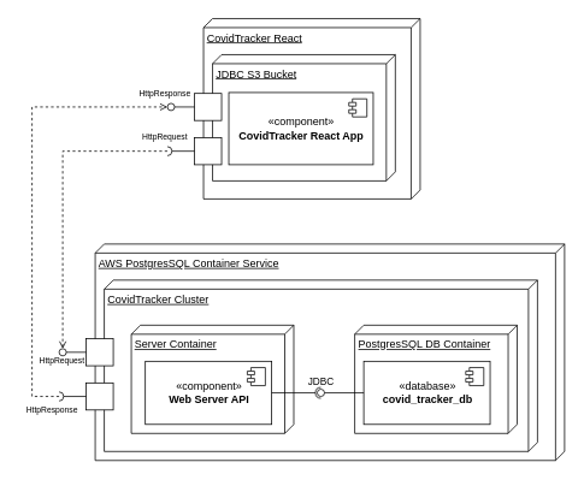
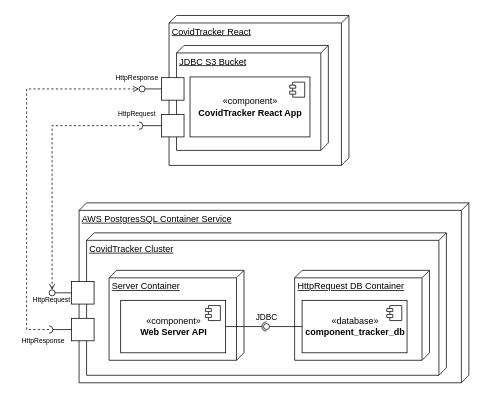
  <mxCell id="0" />
  <mxCell id="1" parent="0" />
  <mxCell id="2" value="CovidTracker React" style="verticalAlign=top;align=left;spacingTop=8;spacingLeft=2;spacingRight=12;shape=cube;size=10;direction=south;fontStyle=4;html=1;" vertex="1" parent="1"><mxGeometry x="225" y="20" width="240" height="200" as="geometry" /></mxCell>
  <mxCell id="3" value="JDBC S3 Bucket" style="verticalAlign=top;align=left;spacingTop=8;spacingLeft=2;spacingRight=12;shape=cube;size=10;direction=south;fontStyle=4;html=1;" vertex="1" parent="1"><mxGeometry x="235" y="60" width="202.5" height="140" as="geometry" /></mxCell>
  <mxCell id="4" value="«component»&lt;br&gt;&lt;b&gt;CovidTracker React App&lt;/b&gt;" style="html=1;dropTarget=0;" vertex="1" parent="1"><mxGeometry x="253" y="102" width="160" height="80" as="geometry" /></mxCell>
  <mxCell id="5" value="" style="shape=module;jettyWidth=8;jettyHeight=4;" vertex="1" parent="4"><mxGeometry x="1" width="20" height="20" relative="1" as="geometry"><mxPoint x="-27" y="7" as="offset" /></mxGeometry></mxCell>
  <mxCell id="6" value="AWS PostgresSQL Container Service" style="verticalAlign=top;align=left;spacingTop=8;spacingLeft=2;spacingRight=12;shape=cube;size=10;direction=south;fontStyle=4;html=1;" vertex="1" parent="1"><mxGeometry x="105" y="270" width="520" height="240" as="geometry" /></mxCell>
  <mxCell id="7" value="CovidTracker Cluster" style="verticalAlign=top;align=left;spacingTop=8;spacingLeft=2;spacingRight=12;shape=cube;size=10;direction=south;fontStyle=4;html=1;" vertex="1" parent="1"><mxGeometry x="115" y="310" width="480" height="190" as="geometry" /></mxCell>
  <mxCell id="8" value="Server Container" style="verticalAlign=top;align=left;spacingTop=8;spacingLeft=2;spacingRight=12;shape=cube;size=10;direction=south;fontStyle=4;html=1;" vertex="1" parent="1"><mxGeometry x="145" y="360" width="180" height="120" as="geometry" /></mxCell>
- <mxCell id="9" value="PostgresSQL DB Container" style="verticalAlign=top;align=left;spacingTop=8;spacingLeft=2;spacingRight=12;shape=cube;size=10;direction=south;fontStyle=4;html=1;" vertex="1" parent="1"><mxGeometry x="392.5" y="360" width="180" height="120" as="geometry" /></mxCell>
+ <mxCell id="9" value="HttpRequest DB Container" style="verticalAlign=top;align=left;spacingTop=8;spacingLeft=2;spacingRight=12;shape=cube;size=10;direction=south;fontStyle=4;html=1;" vertex="1" parent="1"><mxGeometry x="392.5" y="360" width="180" height="120" as="geometry" /></mxCell>
  <mxCell id="10" value="«component»&lt;br&gt;&lt;b&gt;Web Server API&lt;/b&gt;" style="html=1;dropTarget=0;" vertex="1" parent="1"><mxGeometry x="160.5" y="400" width="140" height="70" as="geometry" /></mxCell>
  <mxCell id="11" value="" style="shape=module;jettyWidth=8;jettyHeight=4;" vertex="1" parent="10"><mxGeometry x="1" width="20" height="20" relative="1" as="geometry"><mxPoint x="-27" y="7" as="offset" /></mxGeometry></mxCell>
- <mxCell id="12" value="«database»&lt;br&gt;&lt;b&gt;covid_tracker_db&lt;/b&gt;" style="html=1;dropTarget=0;" vertex="1" parent="1"><mxGeometry x="402.5" y="400" width="140" height="70" as="geometry" /></mxCell>
+ <mxCell id="12" value="«database»&lt;br&gt;&lt;b&gt;component_tracker_db&lt;/b&gt;" style="html=1;dropTarget=0;" vertex="1" parent="1"><mxGeometry x="402.5" y="400" width="140" height="70" as="geometry" /></mxCell>
  <mxCell id="13" value="" style="shape=module;jettyWidth=8;jettyHeight=4;" vertex="1" parent="12"><mxGeometry x="1" width="20" height="20" relative="1" as="geometry"><mxPoint x="-27" y="7" as="offset" /></mxGeometry></mxCell>
  <mxCell id="14" value="JDBC" style="html=1;verticalAlign=bottom;labelBackgroundColor=none;startArrow=oval;startFill=0;startSize=8;endArrow=none;rounded=0;entryX=0;entryY=0.5;entryDx=0;entryDy=0;" edge="1" parent="1" target="12"><mxGeometry x="-1" y="3" relative="1" as="geometry"><mxPoint x="355" y="435" as="sourcePoint" /><mxPoint x="485" y="310" as="targetPoint" /></mxGeometry></mxCell>
  <mxCell id="15" value="" style="html=1;verticalAlign=bottom;labelBackgroundColor=none;startArrow=halfCircle;startFill=0;startSize=4;endArrow=none;rounded=0;" edge="1" parent="1" target="10"><mxGeometry x="-1" y="3" relative="1" as="geometry"><mxPoint x="355" y="435" as="sourcePoint" /><mxPoint x="300.5" y="435" as="targetPoint" /></mxGeometry></mxCell>
  <mxCell id="16" value="" style="html=1;rounded=0;" vertex="1" parent="1"><mxGeometry x="95" y="375" width="30" height="30" as="geometry" /></mxCell>
  <mxCell id="17" value="" style="endArrow=none;html=1;rounded=0;align=center;verticalAlign=top;endFill=0;labelBackgroundColor=none;endSize=2;" edge="1" parent="1" source="16" target="18"><mxGeometry relative="1" as="geometry" /></mxCell>
  <mxCell id="18" value="" style="ellipse;html=1;fontSize=11;align=center;fillColor=none;points=[];aspect=fixed;resizable=0;verticalAlign=bottom;labelPosition=center;verticalLabelPosition=top;flipH=1;" vertex="1" parent="1"><mxGeometry x="65" y="386" width="8" height="8" as="geometry" /></mxCell>
  <mxCell id="19" value="" style="html=1;rounded=0;" vertex="1" parent="1"><mxGeometry x="95" y="424" width="30" height="30" as="geometry" /></mxCell>
  <mxCell id="20" value="" style="endArrow=none;html=1;rounded=0;align=center;verticalAlign=top;endFill=0;labelBackgroundColor=none;endSize=2;" edge="1" parent="1" source="19" target="22"><mxGeometry relative="1" as="geometry" /></mxCell>
  <mxCell id="21" style="edgeStyle=orthogonalEdgeStyle;rounded=0;orthogonalLoop=1;jettySize=auto;html=1;dashed=1;endArrow=open;endFill=0;startSize=4;" edge="1" parent="1" source="22" target="25"><mxGeometry relative="1" as="geometry"><Array as="points"><mxPoint x="35" y="439" /><mxPoint x="35" y="118" /></Array></mxGeometry></mxCell>
  <mxCell id="22" value="" style="shape=requiredInterface;html=1;fontSize=11;align=center;fillColor=none;points=[];aspect=fixed;resizable=0;verticalAlign=bottom;labelPosition=center;verticalLabelPosition=top;flipH=1;rotation=-180;" vertex="1" parent="1"><mxGeometry x="65" y="434" width="5" height="10" as="geometry" /></mxCell>
  <mxCell id="23" value="" style="html=1;rounded=0;" vertex="1" parent="1"><mxGeometry x="215" y="103" width="30" height="30" as="geometry" /></mxCell>
  <mxCell id="24" value="" style="endArrow=none;html=1;rounded=0;align=center;verticalAlign=top;endFill=0;labelBackgroundColor=none;endSize=2;" edge="1" parent="1" source="23" target="25"><mxGeometry relative="1" as="geometry" /></mxCell>
  <mxCell id="25" value="" style="ellipse;html=1;fontSize=11;align=center;fillColor=none;points=[];aspect=fixed;resizable=0;verticalAlign=bottom;labelPosition=center;verticalLabelPosition=top;flipH=1;" vertex="1" parent="1"><mxGeometry x="185" y="114" width="8" height="8" as="geometry" /></mxCell>
  <mxCell id="26" value="" style="html=1;rounded=0;" vertex="1" parent="1"><mxGeometry x="215" y="152" width="30" height="30" as="geometry" /></mxCell>
  <mxCell id="27" value="" style="endArrow=none;html=1;rounded=0;align=center;verticalAlign=top;endFill=0;labelBackgroundColor=none;endSize=2;" edge="1" parent="1" source="26" target="29"><mxGeometry relative="1" as="geometry" /></mxCell>
  <mxCell id="28" style="edgeStyle=orthogonalEdgeStyle;rounded=0;orthogonalLoop=1;jettySize=auto;html=1;startSize=4;endArrow=open;endFill=0;dashed=1;" edge="1" parent="1" source="29" target="18"><mxGeometry relative="1" as="geometry" /></mxCell>
  <mxCell id="29" value="" style="shape=requiredInterface;html=1;fontSize=11;align=center;fillColor=none;points=[];aspect=fixed;resizable=0;verticalAlign=bottom;labelPosition=center;verticalLabelPosition=top;flipH=1;rotation=-180;" vertex="1" parent="1"><mxGeometry x="185" y="162" width="5" height="10" as="geometry" /></mxCell>
  <mxCell id="30" value="HttpResponse" style="text;html=1;strokeColor=none;fillColor=none;align=center;verticalAlign=middle;whiteSpace=wrap;rounded=0;fontSize=9;" vertex="1" parent="1"><mxGeometry x="20" y="445" width="75" height="20" as="geometry" /></mxCell>
  <mxCell id="31" value="HttpRequest" style="text;html=1;strokeColor=none;fillColor=none;align=center;verticalAlign=middle;whiteSpace=wrap;rounded=0;fontSize=9;" vertex="1" parent="1"><mxGeometry x="36" y="390" width="65" height="20" as="geometry" /></mxCell>
  <mxCell id="32" value="HttpResponse" style="text;html=1;strokeColor=none;fillColor=none;align=center;verticalAlign=middle;whiteSpace=wrap;rounded=0;fontSize=9;" vertex="1" parent="1"><mxGeometry x="145" y="94" width="75" height="20" as="geometry" /></mxCell>
  <mxCell id="33" value="HttpRequest" style="text;html=1;strokeColor=none;fillColor=none;align=center;verticalAlign=middle;whiteSpace=wrap;rounded=0;fontSize=9;" vertex="1" parent="1"><mxGeometry x="150" y="142" width="65" height="20" as="geometry" /></mxCell>
